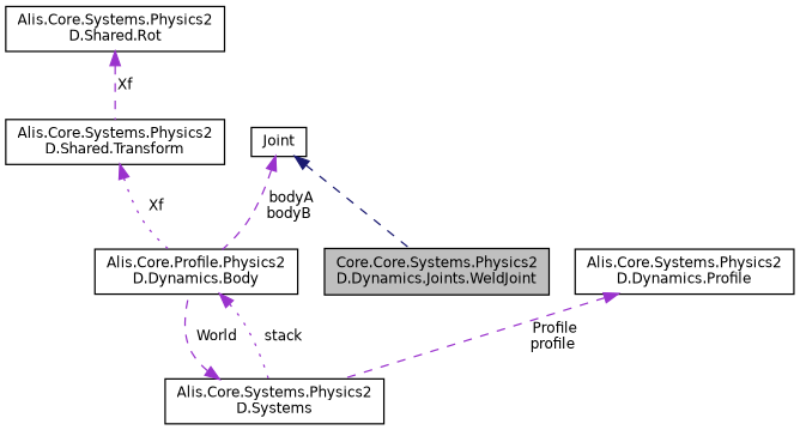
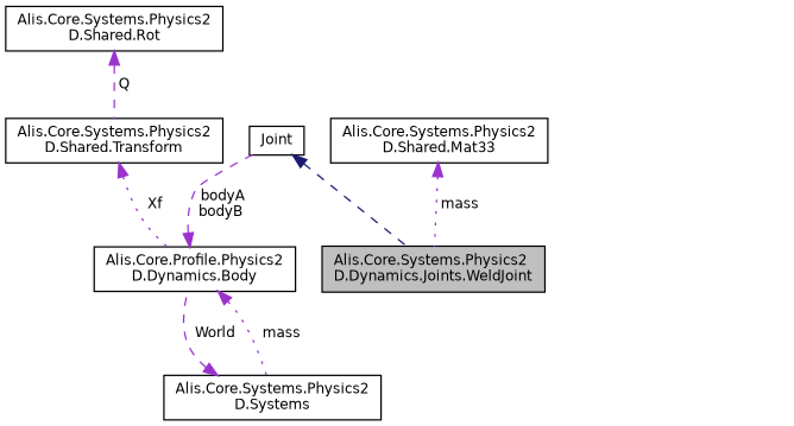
  digraph {
    rankdir=TB
    node [color=black fillcolor=white fontname=Helvetica fontsize=10 shape=record style=filled]
    edge [color=darkorchid3 dir=back fontname=Helvetica fontsize=10 labelfontname=Helvetica labelfontsize=10 style=dashed]
-   n1 [fillcolor=grey75 fontcolor=black height=0.2 label="Core.Core.Systems.Physics2\lD.Dynamics.Joints.WeldJoint" width=0.4]
+   n1 [fillcolor=grey75 fontcolor=black height=0.2 label="Alis.Core.Systems.Physics2\lD.Dynamics.Joints.WeldJoint" width=0.4]
    n2 [height=0.2 label=Joint width=0.4]
    n3 [height=0.2 label="Alis.Core.Profile.Physics2\lD.Dynamics.Body" width=0.4]
    n4 [height=0.2 label="Alis.Core.Systems.Physics2\lD.Systems" width=0.4]
    n5 [height=0.2 label="Alis.Core.Systems.Physics2\lD.Shared.Transform" width=0.4]
    n6 [height=0.2 label="Alis.Core.Systems.Physics2\lD.Shared.Rot" width=0.4]
-   n7 [height=0.2 label="Alis.Core.Systems.Physics2\lD.Dynamics.Profile" width=0.4]
+   n8 [height=0.2 label="Alis.Core.Systems.Physics2\lD.Shared.Mat33" width=0.4]
    n2 -> n1 [color=midnightblue]
-   n2 -> n3 [label=" bodyA\nbodyB"]
-   n3 -> n4 [label=" stack" style=dotted]
+   n3 -> n2 [label=" bodyA\nbodyB"]
+   n3 -> n4 [label=" mass" style=dotted]
    n4 -> n3 [label=" World"]
    n5 -> n3 [label=" Xf" style=dotted]
-   n6 -> n5 [label=" Xf"]
-   n7 -> n4 [label=" Profile\nprofile"]
+   n6 -> n5 [label=" Q"]
+   n8 -> n1 [label=" mass" style=dotted]
  }
